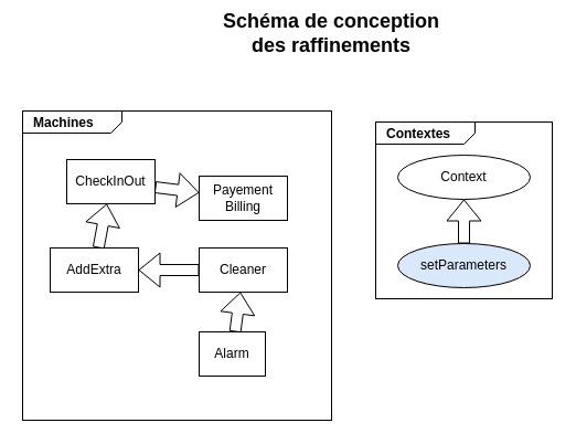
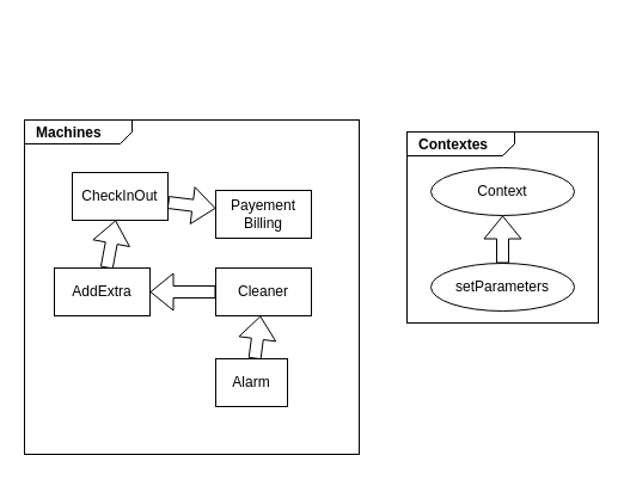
  <mxCell id="0" />
  <mxCell id="1" parent="0" />
- <mxCell id="2" value="Schéma de conception des raffinements" style="text;html=1;strokeColor=none;fillColor=none;align=center;verticalAlign=middle;whiteSpace=wrap;rounded=0;fontSize=18;fontStyle=1" parent="1" vertex="1"><mxGeometry x="190" y="20" width="220" height="20" as="geometry" /></mxCell>
  <mxCell id="3" value="" style="group" parent="1" vertex="1" connectable="0"><mxGeometry x="340" y="110" width="160" height="160" as="geometry" /></mxCell>
  <mxCell id="4" value="&lt;p style=&quot;margin: 0px ; margin-top: 4px ; margin-left: 10px ; text-align: left&quot;&gt;&lt;b&gt;Contextes&lt;/b&gt;&lt;/p&gt;" style="html=1;strokeWidth=1;shape=mxgraph.sysml.package;html=1;overflow=fill;whiteSpace=wrap;" parent="3" vertex="1"><mxGeometry width="160" height="160" as="geometry" /></mxCell>
  <mxCell id="5" value="Context" style="ellipse;whiteSpace=wrap;html=1;" parent="3" vertex="1"><mxGeometry x="20" y="30" width="120" height="40" as="geometry" /></mxCell>
- <mxCell id="6" value="setParameters" style="ellipse;whiteSpace=wrap;html=1;fillColor=#dae8fc;" parent="3" vertex="1"><mxGeometry x="20" y="110" width="120" height="40" as="geometry" /></mxCell>
+ <mxCell id="6" value="setParameters" style="ellipse;whiteSpace=wrap;html=1;" parent="3" vertex="1"><mxGeometry x="20" y="110" width="120" height="40" as="geometry" /></mxCell>
  <mxCell id="7" value="" style="endArrow=classic;html=1;shape=flexArrow;" parent="3" source="6" target="5" edge="1"><mxGeometry width="50" height="50" relative="1" as="geometry"><mxPoint x="-210" y="40" as="sourcePoint" /><mxPoint x="-210" as="targetPoint" /></mxGeometry></mxCell>
  <mxCell id="8" value="&lt;p style=&quot;margin: 0px ; margin-top: 4px ; margin-left: 10px ; text-align: left&quot;&gt;&lt;b&gt;Machines&lt;/b&gt;&lt;/p&gt;" style="html=1;strokeWidth=1;shape=mxgraph.sysml.package;html=1;overflow=fill;whiteSpace=wrap;" parent="1" vertex="1"><mxGeometry x="20" y="100" width="280" height="280" as="geometry" /></mxCell>
  <mxCell id="9" value="Payement Billing" style="rounded=0;whiteSpace=wrap;html=1;" parent="1" vertex="1"><mxGeometry x="180" y="159" width="80" height="40" as="geometry" /></mxCell>
  <mxCell id="10" value="CheckInOut" style="rounded=0;whiteSpace=wrap;html=1;" parent="1" vertex="1"><mxGeometry x="60" y="144" width="80" height="40" as="geometry" /></mxCell>
  <mxCell id="11" value="Cleaner" style="rounded=0;whiteSpace=wrap;html=1;" parent="1" vertex="1"><mxGeometry x="180" y="224" width="80" height="40" as="geometry" /></mxCell>
  <mxCell id="12" value="Alarm" style="rounded=0;whiteSpace=wrap;html=1;" parent="1" vertex="1"><mxGeometry x="180" y="300" width="60" height="40" as="geometry" /></mxCell>
  <mxCell id="13" value="" style="endArrow=classic;html=1;shape=flexArrow;" parent="1" source="10" target="9" edge="1"><mxGeometry x="160" y="120" width="50" height="50" as="geometry"><mxPoint x="230" y="314" as="sourcePoint" /><mxPoint x="230" y="274" as="targetPoint" /></mxGeometry></mxCell>
  <mxCell id="14" value="" style="endArrow=classic;html=1;shape=flexArrow;" parent="1" source="12" target="11" edge="1"><mxGeometry x="160" y="120" width="50" height="50" as="geometry"><mxPoint x="230" y="394" as="sourcePoint" /><mxPoint x="230" y="354" as="targetPoint" /></mxGeometry></mxCell>
  <mxCell id="15" value="" style="endArrow=classic;html=1;shape=flexArrow;" parent="1" source="16" target="10" edge="1"><mxGeometry x="160" y="120" width="50" height="50" as="geometry"><mxPoint x="219.71" y="304" as="sourcePoint" /><mxPoint x="219.71" y="264" as="targetPoint" /></mxGeometry></mxCell>
  <mxCell id="16" value="AddExtra" style="rounded=0;whiteSpace=wrap;html=1;" parent="1" vertex="1"><mxGeometry x="45" y="224" width="80" height="40" as="geometry" /></mxCell>
  <mxCell id="17" value="" style="endArrow=classic;html=1;shape=flexArrow;" parent="1" source="11" target="16" edge="1"><mxGeometry x="160" y="120" width="50" height="50" as="geometry"><mxPoint x="229.71" y="314" as="sourcePoint" /><mxPoint x="220" y="264" as="targetPoint" /></mxGeometry></mxCell>
